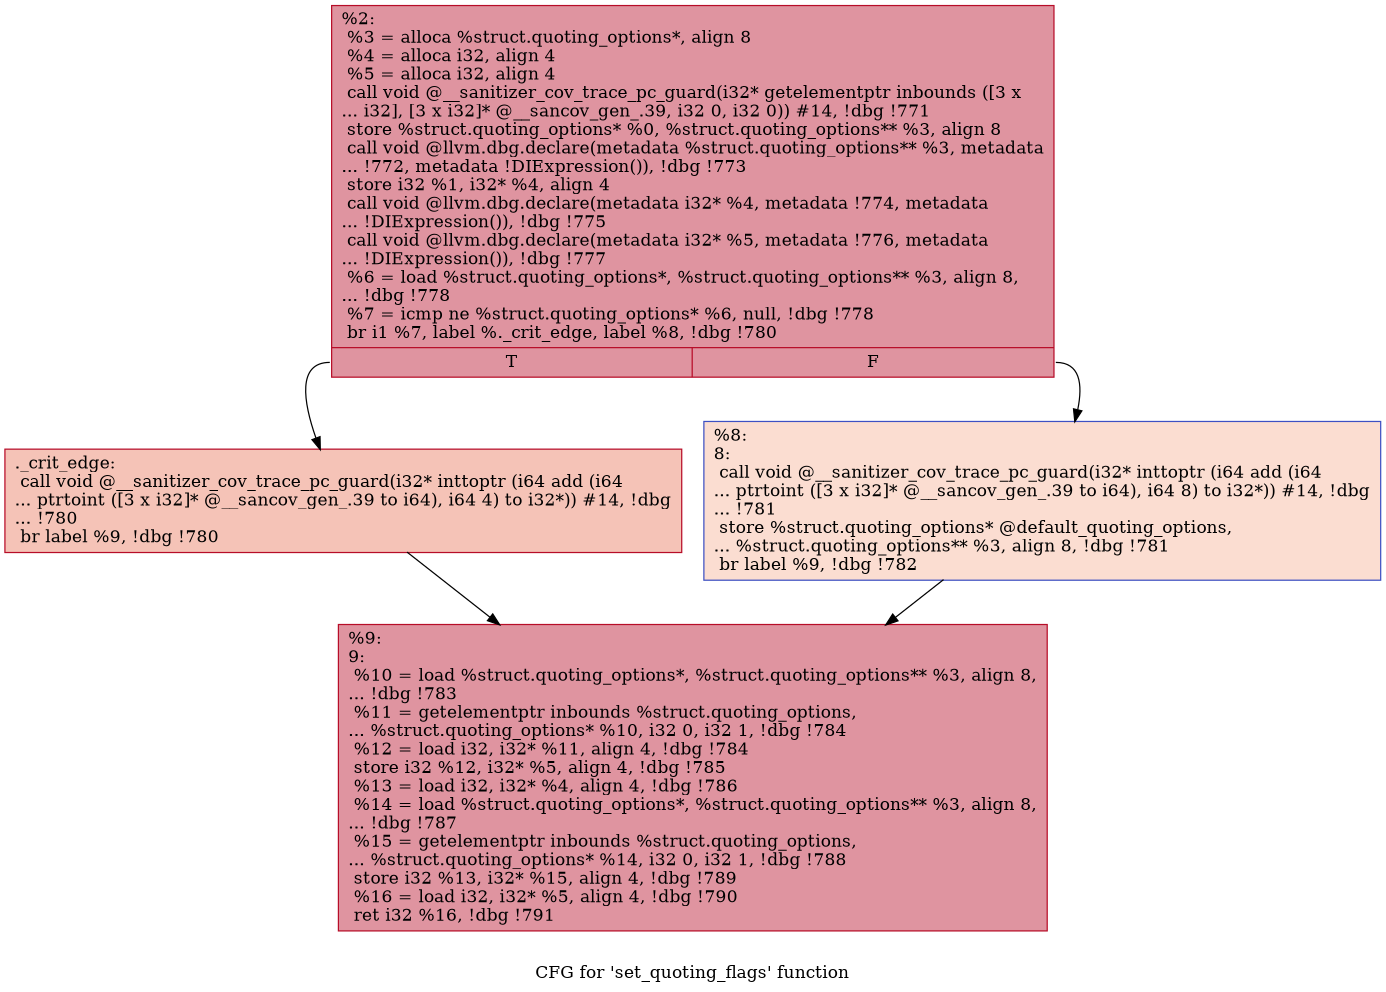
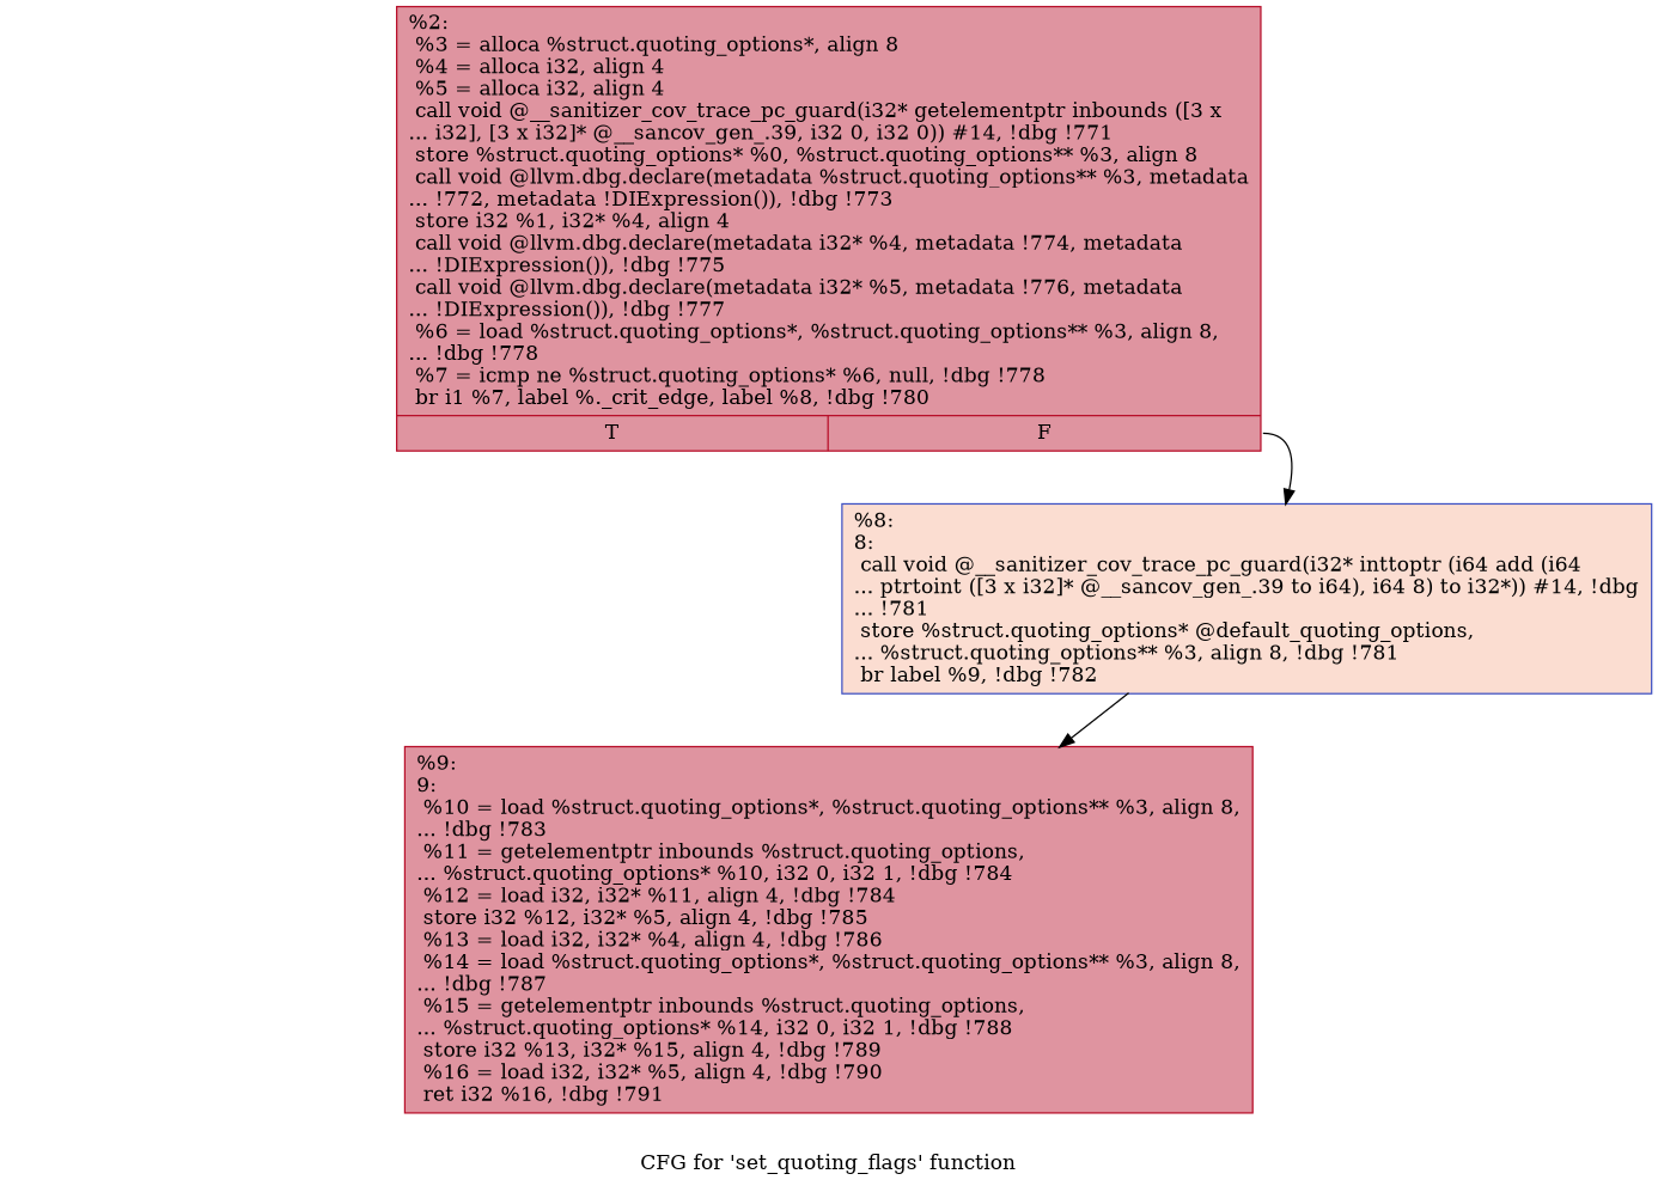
  digraph {
    label="CFG for 'set_quoting_flags' function"
    fontname="DejaVu Serif"
    node [color="#b70d28ff" fillcolor="#b70d2870" shape=record style=filled fontname="DejaVu Serif"]
    edge [fontname="DejaVu Serif"]
    n1 [label="{%2:\l  %3 = alloca %struct.quoting_options*, align 8\l  %4 = alloca i32, align 4\l  %5 = alloca i32, align 4\l  call void @__sanitizer_cov_trace_pc_guard(i32* getelementptr inbounds ([3 x\l... i32], [3 x i32]* @__sancov_gen_.39, i32 0, i32 0)) #14, !dbg !771\l  store %struct.quoting_options* %0, %struct.quoting_options** %3, align 8\l  call void @llvm.dbg.declare(metadata %struct.quoting_options** %3, metadata\l... !772, metadata !DIExpression()), !dbg !773\l  store i32 %1, i32* %4, align 4\l  call void @llvm.dbg.declare(metadata i32* %4, metadata !774, metadata\l... !DIExpression()), !dbg !775\l  call void @llvm.dbg.declare(metadata i32* %5, metadata !776, metadata\l... !DIExpression()), !dbg !777\l  %6 = load %struct.quoting_options*, %struct.quoting_options** %3, align 8,\l... !dbg !778\l  %7 = icmp ne %struct.quoting_options* %6, null, !dbg !778\l  br i1 %7, label %._crit_edge, label %8, !dbg !780\l|{<s0>T|<s1>F}}"]
-   n2 [fillcolor="#e8765c70" label="{._crit_edge:                                      \l  call void @__sanitizer_cov_trace_pc_guard(i32* inttoptr (i64 add (i64\l... ptrtoint ([3 x i32]* @__sancov_gen_.39 to i64), i64 4) to i32*)) #14, !dbg\l... !780\l  br label %9, !dbg !780\l}"]
    n3 [color="#3d50c3ff" fillcolor="#f7b39670" label="{%8:\l8:                                                \l  call void @__sanitizer_cov_trace_pc_guard(i32* inttoptr (i64 add (i64\l... ptrtoint ([3 x i32]* @__sancov_gen_.39 to i64), i64 8) to i32*)) #14, !dbg\l... !781\l  store %struct.quoting_options* @default_quoting_options,\l... %struct.quoting_options** %3, align 8, !dbg !781\l  br label %9, !dbg !782\l}"]
    n4 [label="{%9:\l9:                                                \l  %10 = load %struct.quoting_options*, %struct.quoting_options** %3, align 8,\l... !dbg !783\l  %11 = getelementptr inbounds %struct.quoting_options,\l... %struct.quoting_options* %10, i32 0, i32 1, !dbg !784\l  %12 = load i32, i32* %11, align 4, !dbg !784\l  store i32 %12, i32* %5, align 4, !dbg !785\l  %13 = load i32, i32* %4, align 4, !dbg !786\l  %14 = load %struct.quoting_options*, %struct.quoting_options** %3, align 8,\l... !dbg !787\l  %15 = getelementptr inbounds %struct.quoting_options,\l... %struct.quoting_options* %14, i32 0, i32 1, !dbg !788\l  store i32 %13, i32* %15, align 4, !dbg !789\l  %16 = load i32, i32* %5, align 4, !dbg !790\l  ret i32 %16, !dbg !791\l}"]
-   n1 -> n2 [tailport=s0]
    n1 -> n3 [tailport=s1]
-   n2 -> n4
    n3 -> n4
  }
